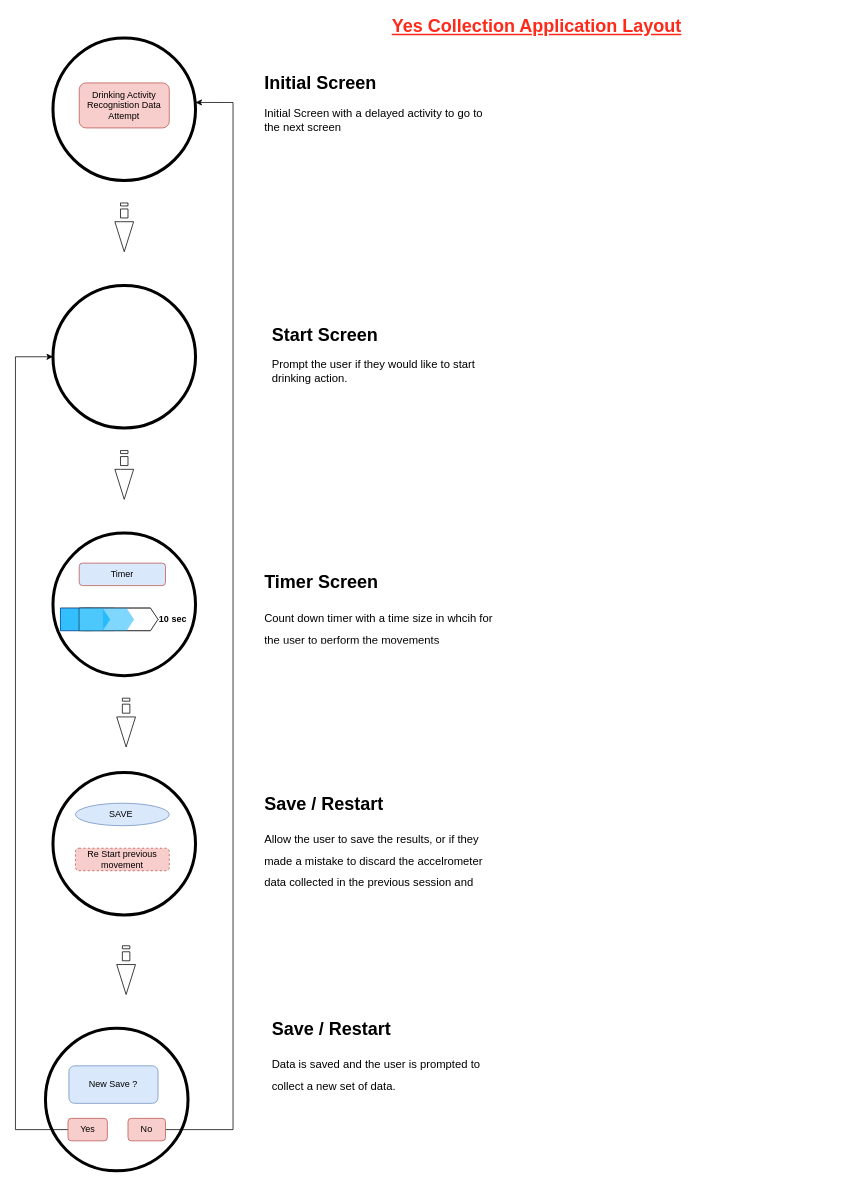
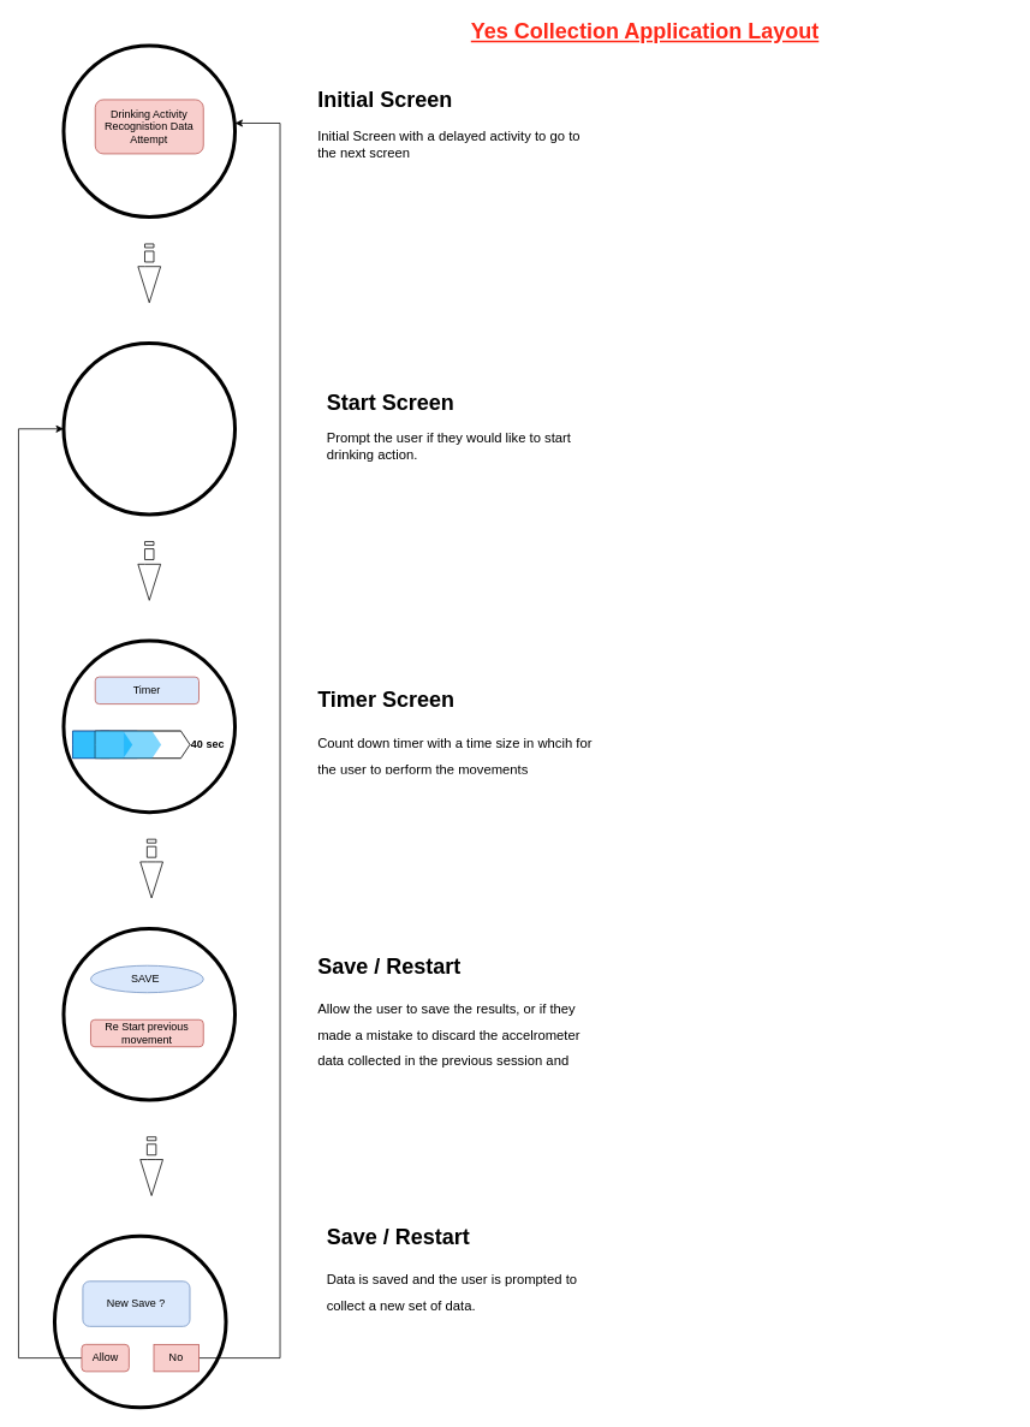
  <mxCell id="0" />
  <mxCell id="1" parent="0" />
  <mxCell id="2" value="" style="ellipse;whiteSpace=wrap;html=1;aspect=fixed;gradientColor=none;strokeWidth=4;" vertex="1" parent="1"><mxGeometry x="70" y="50" width="190" height="190" as="geometry" /></mxCell>
  <mxCell id="3" value="Drinking Activity Recognistion Data Attempt" style="rounded=1;whiteSpace=wrap;html=1;fillColor=#f8cecc;strokeColor=#b85450;" vertex="1" parent="1"><mxGeometry x="105" y="110" width="120" height="60" as="geometry" /></mxCell>
  <mxCell id="4" value="" style="html=1;shadow=0;dashed=0;align=center;verticalAlign=middle;shape=mxgraph.arrows2.stripedArrow;dy=0.6;dx=40;notch=25;rotation=90;" vertex="1" parent="1"><mxGeometry x="132.5" y="290" width="65" height="25" as="geometry" /></mxCell>
  <mxCell id="5" value="" style="ellipse;whiteSpace=wrap;html=1;aspect=fixed;gradientColor=none;strokeWidth=4;" vertex="1" parent="1"><mxGeometry x="70" y="380" width="190" height="190" as="geometry" /></mxCell>
  <mxCell id="6" value="&lt;h1 style=&quot;margin-top: 0px;&quot;&gt;Initial Screen&lt;/h1&gt;&lt;p&gt;&lt;font style=&quot;font-size: 15px;&quot;&gt;Initial Screen with a delayed activity to go to the next screen&lt;/font&gt;&lt;/p&gt;" style="text;html=1;whiteSpace=wrap;overflow=hidden;rounded=0;" vertex="1" parent="1"><mxGeometry x="350" y="90" width="310" height="100" as="geometry" /></mxCell>
  <mxCell id="7" value="&lt;h1 style=&quot;margin-top: 0px;&quot;&gt;Start Screen&lt;/h1&gt;&lt;p&gt;&lt;font style=&quot;font-size: 15px;&quot;&gt;Prompt the user if they would like to start drinking action.&lt;/font&gt;&lt;/p&gt;" style="text;html=1;whiteSpace=wrap;overflow=hidden;rounded=0;" vertex="1" parent="1"><mxGeometry x="360" y="425" width="310" height="100" as="geometry" /></mxCell>
  <mxCell id="8" value="&lt;font color=&quot;#ff2919&quot; style=&quot;font-size: 24px;&quot;&gt;&lt;b&gt;&lt;u&gt;Yes Collection Application Layout&lt;/u&gt;&lt;/b&gt;&lt;/font&gt;" style="text;html=1;align=center;verticalAlign=middle;whiteSpace=wrap;rounded=0;" vertex="1" parent="1"><mxGeometry x="310" y="20" width="810" height="30" as="geometry" /></mxCell>
  <mxCell id="9" value="" style="html=1;shadow=0;dashed=0;align=center;verticalAlign=middle;shape=mxgraph.arrows2.stripedArrow;dy=0.6;dx=40;notch=25;rotation=90;" vertex="1" parent="1"><mxGeometry x="132.5" y="620" width="65" height="25" as="geometry" /></mxCell>
  <mxCell id="10" value="&lt;pre style=&quot;&quot;&gt;&lt;br&gt;&lt;/pre&gt;" style="ellipse;whiteSpace=wrap;html=1;aspect=fixed;gradientColor=none;strokeWidth=4;" vertex="1" parent="1"><mxGeometry x="70" y="710" width="190" height="190" as="geometry" /></mxCell>
  <mxCell id="11" value="&lt;h1 style=&quot;margin-top: 0px;&quot;&gt;&lt;span style=&quot;background-color: initial;&quot;&gt;Timer Screen&amp;nbsp;&lt;/span&gt;&lt;/h1&gt;&lt;h1 style=&quot;margin-top: 0px;&quot;&gt;&lt;span style=&quot;font-size: 15px; background-color: initial; font-weight: normal;&quot;&gt;Count down timer with a time size in whcih for the user to perform the movements&amp;nbsp;&lt;/span&gt;&lt;br&gt;&lt;/h1&gt;" style="text;html=1;whiteSpace=wrap;overflow=hidden;rounded=0;" vertex="1" parent="1"><mxGeometry x="350" y="755" width="310" height="100" as="geometry" /></mxCell>
  <mxCell id="12" value="&lt;pre style=&quot;&quot;&gt;&lt;br&gt;&lt;/pre&gt;" style="ellipse;whiteSpace=wrap;html=1;aspect=fixed;gradientColor=none;strokeWidth=4;" vertex="1" parent="1"><mxGeometry x="70" y="1029" width="190" height="190" as="geometry" /></mxCell>
  <mxCell id="13" value="SAVE&amp;nbsp;" style="ellipse;whiteSpace=wrap;html=1;fillColor=#dae8fc;strokeColor=#6c8ebf;" vertex="1" parent="1"><mxGeometry x="100" y="1070" width="125" height="30" as="geometry" /></mxCell>
  <mxCell id="14" value="" style="html=1;shadow=0;dashed=0;align=center;verticalAlign=middle;shape=mxgraph.arrows2.stripedArrow;dy=0.6;dx=40;notch=25;rotation=90;" vertex="1" parent="1"><mxGeometry x="135" y="950" width="65" height="25" as="geometry" /></mxCell>
- <mxCell id="15" value="Re Start previous movement" style="rounded=1;whiteSpace=wrap;html=1;fillColor=#f8cecc;strokeColor=#b85450;dashed=1;" vertex="1" parent="1"><mxGeometry x="100" y="1130" width="125" height="30" as="geometry" /></mxCell>
+ <mxCell id="15" value="Re Start previous movement" style="rounded=1;whiteSpace=wrap;html=1;fillColor=#f8cecc;strokeColor=#b85450;" vertex="1" parent="1"><mxGeometry x="100" y="1130" width="125" height="30" as="geometry" /></mxCell>
  <mxCell id="16" value="&lt;h1 style=&quot;margin-top: 0px;&quot;&gt;&lt;span style=&quot;background-color: initial;&quot;&gt;Save / Restart&amp;nbsp;&lt;/span&gt;&lt;/h1&gt;&lt;h1 style=&quot;margin-top: 0px;&quot;&gt;&lt;span style=&quot;font-size: 15px; font-weight: 400;&quot;&gt;Allow the user to save the results, or if they made a mistake to discard the accelrometer data collected in the previous session and&amp;nbsp;&lt;/span&gt;&lt;/h1&gt;" style="text;html=1;whiteSpace=wrap;overflow=hidden;rounded=0;" vertex="1" parent="1"><mxGeometry x="350" y="1050" width="310" height="160" as="geometry" /></mxCell>
  <mxCell id="17" value="Timer" style="rounded=1;whiteSpace=wrap;html=1;fillColor=#dae8fc;strokeColor=#b85450;" vertex="1" parent="1"><mxGeometry x="105" y="750" width="115" height="30" as="geometry" /></mxCell>
  <mxCell id="18" value="" style="group;opacity=20;" vertex="1" connectable="0" parent="1"><mxGeometry x="80" y="810" width="130" height="30" as="geometry" /></mxCell>
  <mxCell id="19" value="" style="html=1;shadow=0;dashed=0;align=center;verticalAlign=middle;shape=mxgraph.arrows2.arrow;dy=0;dx=10;notch=0;" vertex="1" parent="18"><mxGeometry width="130" height="30" as="geometry" /></mxCell>
  <mxCell id="20" value="" style="html=1;shadow=0;dashed=0;align=center;verticalAlign=middle;shape=mxgraph.arrows2.arrow;dy=0;dx=10;notch=0;fillColor=#00B0FC;strokeColor=#1864cd;opacity=80;" vertex="1" parent="18"><mxGeometry width="50.98" height="30" as="geometry" /></mxCell>
  <mxCell id="21" value="" style="html=1;shadow=0;dashed=0;align=center;verticalAlign=middle;shape=mxgraph.arrows2.arrow;dy=0;dx=10;notch=0;fillColor=#00B0FC;strokeColor=#1864cd;opacity=90;" vertex="1" parent="18"><mxGeometry x="30.588" width="50.98" height="30" as="geometry" /></mxCell>
  <mxCell id="22" value="" style="group;opacity=70;strokeWidth=0;fillColor=default;" vertex="1" connectable="0" parent="18"><mxGeometry x="25" width="105" height="30" as="geometry" /></mxCell>
  <mxCell id="23" value="" style="html=1;shadow=0;dashed=0;align=center;verticalAlign=middle;shape=mxgraph.arrows2.arrow;dy=0;dx=10;notch=0;" vertex="1" parent="22"><mxGeometry width="105" height="30" as="geometry" /></mxCell>
  <mxCell id="24" value="" style="html=1;shadow=0;dashed=0;align=center;verticalAlign=middle;shape=mxgraph.arrows2.arrow;dy=0;dx=10;notch=0;fillColor=#00B0FC;strokeColor=#1864cd;strokeWidth=0;opacity=70;" vertex="1" parent="22"><mxGeometry width="41.176" height="30" as="geometry" /></mxCell>
  <mxCell id="25" value="" style="html=1;shadow=0;dashed=0;align=center;verticalAlign=middle;shape=mxgraph.arrows2.arrow;dy=0;dx=10;notch=0;fillColor=#00B0FC;strokeColor=#1864cd;opacity=50;strokeWidth=0;" vertex="1" parent="18"><mxGeometry x="56.91" width="41.176" height="30" as="geometry" /></mxCell>
- <mxCell id="26" value="&lt;b&gt;10 sec&lt;/b&gt;" style="text;html=1;align=center;verticalAlign=middle;whiteSpace=wrap;rounded=0;" vertex="1" parent="1"><mxGeometry x="200" y="810" width="60" height="30" as="geometry" /></mxCell>
+ <mxCell id="26" value="&lt;b&gt;40 sec&lt;/b&gt;" style="text;html=1;align=center;verticalAlign=middle;whiteSpace=wrap;rounded=0;" vertex="1" parent="1"><mxGeometry x="200" y="810" width="60" height="30" as="geometry" /></mxCell>
  <mxCell id="27" value="&lt;pre style=&quot;&quot;&gt;&lt;br&gt;&lt;/pre&gt;" style="ellipse;whiteSpace=wrap;html=1;aspect=fixed;gradientColor=none;strokeWidth=4;" vertex="1" parent="1"><mxGeometry x="60" y="1370" width="190" height="190" as="geometry" /></mxCell>
  <mxCell id="28" value="New Save ?" style="rounded=1;whiteSpace=wrap;html=1;fillColor=#dae8fc;strokeColor=#6c8ebf;" vertex="1" parent="1"><mxGeometry x="91.25" y="1420" width="118.75" height="50" as="geometry" /></mxCell>
  <mxCell id="29" style="edgeStyle=orthogonalEdgeStyle;rounded=0;orthogonalLoop=1;jettySize=auto;html=1;entryX=0;entryY=0.5;entryDx=0;entryDy=0;" edge="1" parent="1" source="30" target="5"><mxGeometry relative="1" as="geometry"><mxPoint x="0" y="480" as="targetPoint" /><Array as="points"><mxPoint x="20" y="1505" /><mxPoint x="20" y="475" /></Array></mxGeometry></mxCell>
- <mxCell id="30" value="Yes" style="rounded=1;whiteSpace=wrap;html=1;fillColor=#f8cecc;strokeColor=#b85450;" vertex="1" parent="1"><mxGeometry x="90" y="1490" width="52.5" height="30" as="geometry" /></mxCell>
+ <mxCell id="30" value="Allow" style="rounded=1;whiteSpace=wrap;html=1;fillColor=#f8cecc;strokeColor=#b85450;" vertex="1" parent="1"><mxGeometry x="90" y="1490" width="52.5" height="30" as="geometry" /></mxCell>
  <mxCell id="31" value="&lt;h1 style=&quot;margin-top: 0px;&quot;&gt;&lt;span style=&quot;background-color: initial;&quot;&gt;Save / Restart&amp;nbsp;&lt;/span&gt;&lt;/h1&gt;&lt;h1 style=&quot;margin-top: 0px;&quot;&gt;&lt;span style=&quot;font-size: 15px; font-weight: 400;&quot;&gt;Data is saved and the user is prompted to collect a new set of data.&amp;nbsp;&lt;/span&gt;&lt;/h1&gt;" style="text;html=1;whiteSpace=wrap;overflow=hidden;rounded=0;" vertex="1" parent="1"><mxGeometry x="360" y="1350" width="310" height="160" as="geometry" /></mxCell>
  <mxCell id="32" value="" style="html=1;shadow=0;dashed=0;align=center;verticalAlign=middle;shape=mxgraph.arrows2.stripedArrow;dy=0.6;dx=40;notch=25;rotation=90;" vertex="1" parent="1"><mxGeometry x="135" y="1280" width="65" height="25" as="geometry" /></mxCell>
  <mxCell id="33" style="edgeStyle=orthogonalEdgeStyle;rounded=0;orthogonalLoop=1;jettySize=auto;html=1;entryX=1;entryY=0.453;entryDx=0;entryDy=0;entryPerimeter=0;" edge="1" parent="1" source="34" target="2"><mxGeometry relative="1" as="geometry"><mxPoint x="320" y="130" as="targetPoint" /><Array as="points"><mxPoint x="310" y="1505" /><mxPoint x="310" y="136" /></Array></mxGeometry></mxCell>
- <mxCell id="34" value="No" style="rounded=1;whiteSpace=wrap;html=1;fillColor=#f8cecc;strokeColor=#b85450;" vertex="1" parent="1"><mxGeometry x="170" y="1490" width="50" height="30" as="geometry" /></mxCell>
+ <mxCell id="34" value="No" style="whiteSpace=wrap;html=1;fillColor=#f8cecc;strokeColor=#b85450;rounded=0;" vertex="1" parent="1"><mxGeometry x="170" y="1490" width="50" height="30" as="geometry" /></mxCell>
